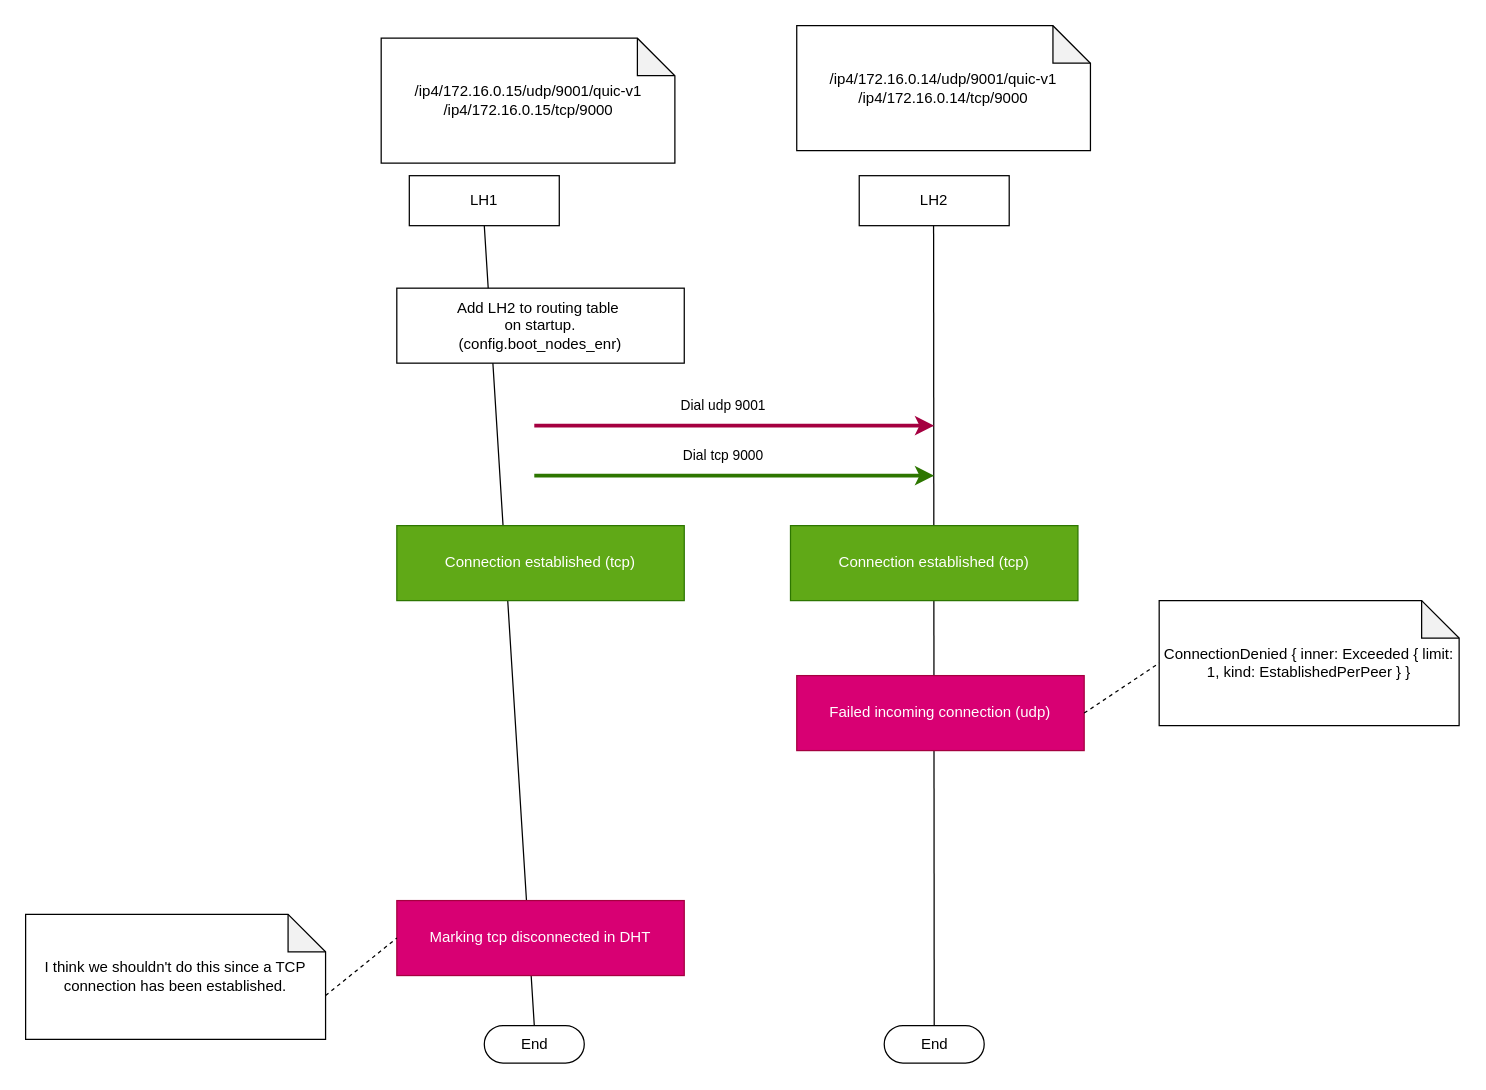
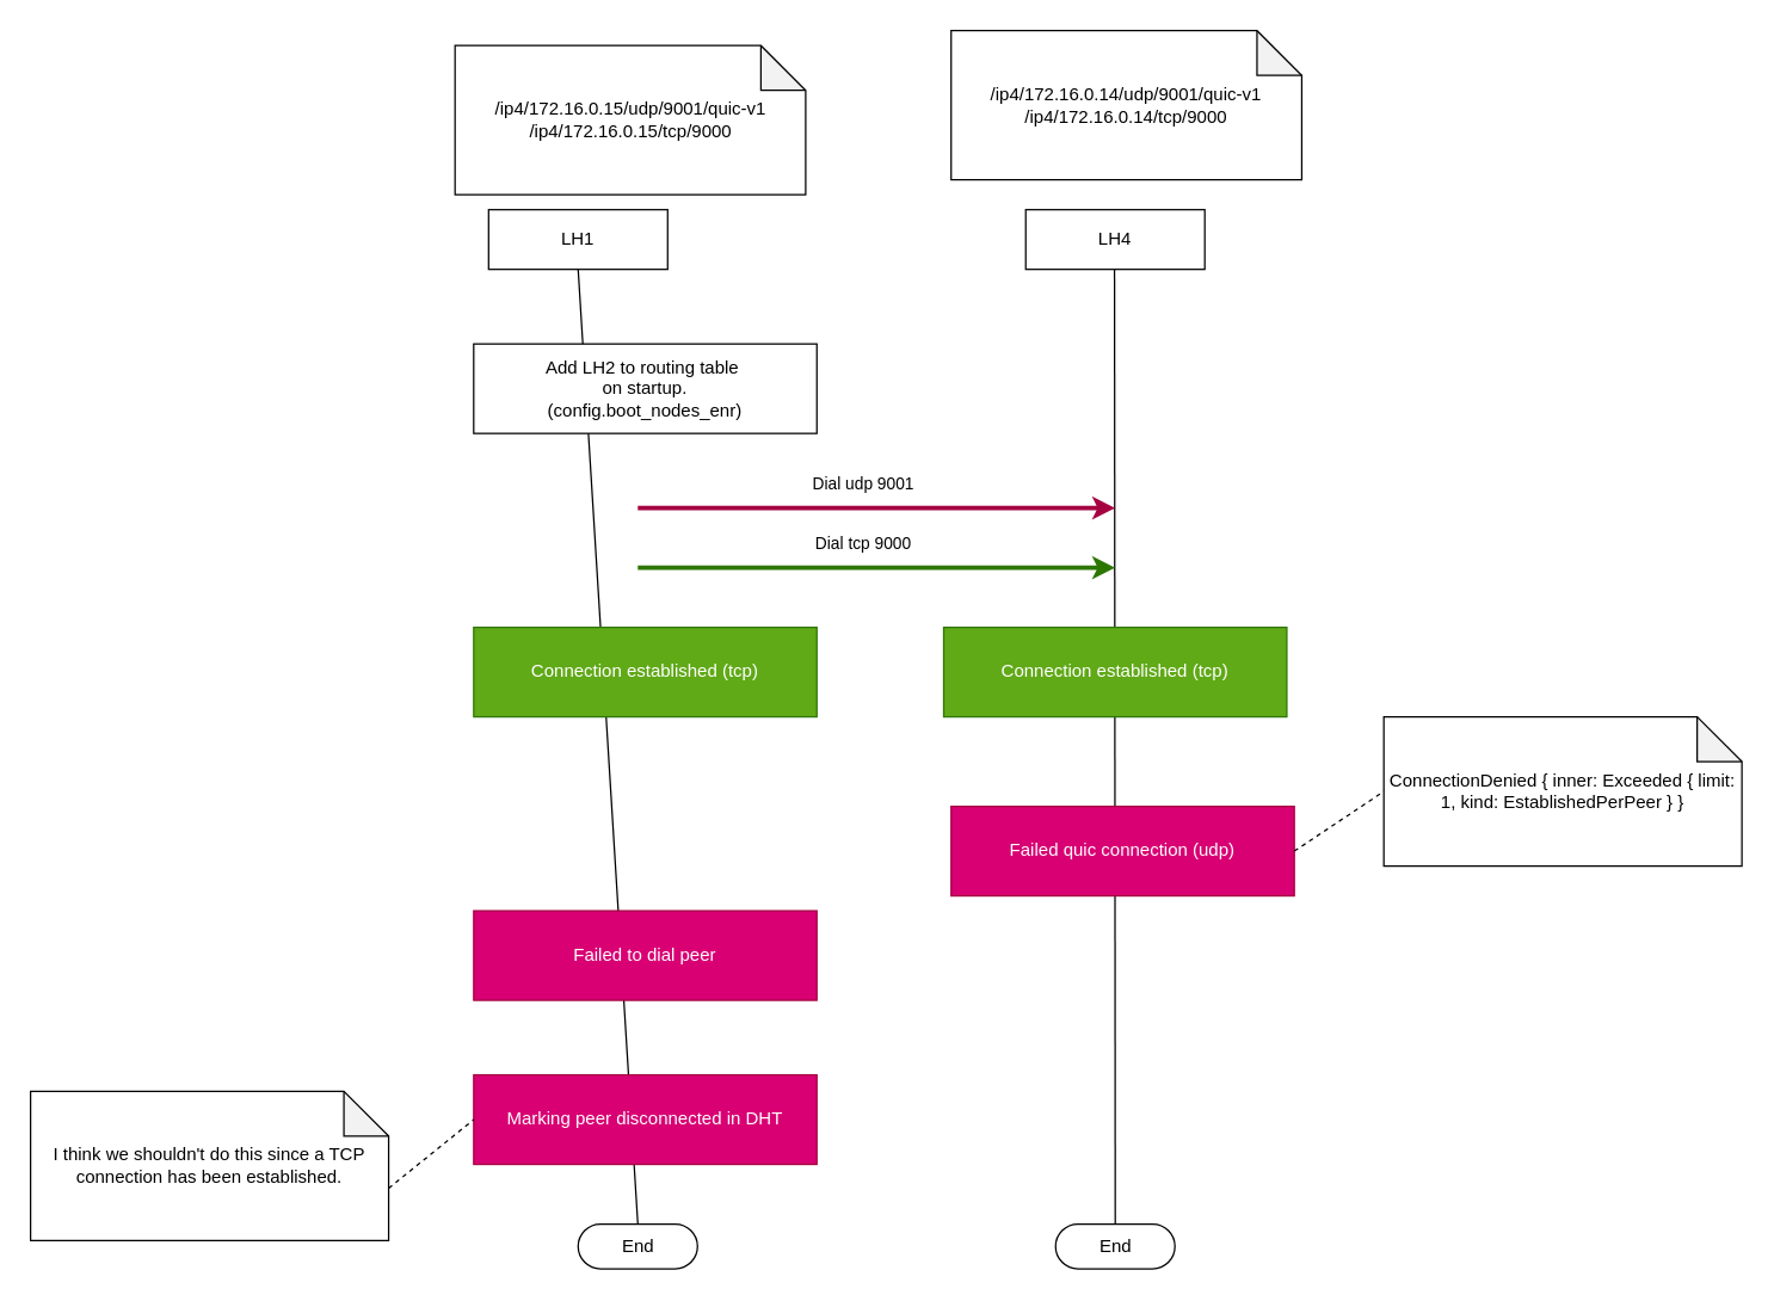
  <mxCell id="0" />
  <mxCell id="1" parent="0" />
  <mxCell id="2" value="LH1" style="rounded=0;whiteSpace=wrap;html=1;fontStyle=0" parent="1" vertex="1"><mxGeometry x="327" y="140" width="120" height="40" as="geometry" /></mxCell>
- <mxCell id="3" value="LH2" style="rounded=0;whiteSpace=wrap;html=1;fontStyle=0" parent="1" vertex="1"><mxGeometry x="687" y="140" width="120" height="40" as="geometry" /></mxCell>
+ <mxCell id="3" value="LH4" style="rounded=0;whiteSpace=wrap;html=1;fontStyle=0" parent="1" vertex="1"><mxGeometry x="687" y="140" width="120" height="40" as="geometry" /></mxCell>
  <mxCell id="4" value="" style="endArrow=none;html=1;entryX=0.5;entryY=1;entryDx=0;entryDy=0;exitX=0.5;exitY=0.5;exitDx=0;exitDy=-15;exitPerimeter=0;" parent="1" target="2" edge="1" source="10"><mxGeometry width="50" height="50" relative="1" as="geometry"><mxPoint x="427" y="580" as="sourcePoint" /><mxPoint x="477" y="290" as="targetPoint" /></mxGeometry></mxCell>
  <mxCell id="5" value="" style="endArrow=none;html=1;entryX=0.5;entryY=1;entryDx=0;entryDy=0;exitX=0.5;exitY=0.5;exitDx=0;exitDy=-15;exitPerimeter=0;" parent="1" edge="1" source="11"><mxGeometry width="50" height="50" relative="1" as="geometry"><mxPoint x="747" y="580" as="sourcePoint" /><mxPoint x="746.5" y="180" as="targetPoint" /></mxGeometry></mxCell>
  <mxCell id="6" value="" style="endArrow=classic;html=1;fillColor=#d80073;strokeColor=#A50040;strokeWidth=3;" parent="1" edge="1"><mxGeometry width="50" height="50" relative="1" as="geometry"><mxPoint x="427" y="340" as="sourcePoint" /><mxPoint x="747" y="340" as="targetPoint" /></mxGeometry></mxCell>
  <mxCell id="7" value="Dial udp 9001" style="edgeLabel;html=1;align=center;verticalAlign=middle;resizable=0;points=[];" parent="6" vertex="1" connectable="0"><mxGeometry x="-0.158" y="2" relative="1" as="geometry"><mxPoint x="15" y="-15" as="offset" /></mxGeometry></mxCell>
  <mxCell id="8" value="ConnectionDenied { inner: Exceeded { limit: 1, kind: EstablishedPerPeer } }" style="shape=note;whiteSpace=wrap;html=1;backgroundOutline=1;darkOpacity=0.05;" parent="1" vertex="1"><mxGeometry x="927" y="480" width="240" height="100" as="geometry" /></mxCell>
  <mxCell id="9" value="/ip4/172.16.0.15/udp/9001/quic-v1&lt;br&gt;/ip4/172.16.0.15/tcp/9000" style="shape=note;whiteSpace=wrap;html=1;backgroundOutline=1;darkOpacity=0.05;" parent="1" vertex="1"><mxGeometry x="304.5" y="30" width="235" height="100" as="geometry" /></mxCell>
  <mxCell id="10" value="End" style="html=1;dashed=0;whitespace=wrap;shape=mxgraph.dfd.start" parent="1" vertex="1"><mxGeometry x="387" y="820" width="80" height="30" as="geometry" /></mxCell>
  <mxCell id="11" value="End" style="html=1;dashed=0;whitespace=wrap;shape=mxgraph.dfd.start" parent="1" vertex="1"><mxGeometry x="707" y="820" width="80" height="30" as="geometry" /></mxCell>
  <mxCell id="12" value="/ip4/172.16.0.14/udp/9001/quic-v1&lt;br&gt;/ip4/172.16.0.14/tcp/9000" style="shape=note;whiteSpace=wrap;html=1;backgroundOutline=1;darkOpacity=0.05;" vertex="1" parent="1"><mxGeometry x="637" y="20" width="235" height="100" as="geometry" /></mxCell>
  <mxCell id="13" value="Add LH2 to routing table&amp;nbsp;&lt;br&gt;on startup.&lt;br&gt;(config.boot_nodes_enr)" style="rounded=0;whiteSpace=wrap;html=1;fontStyle=0" vertex="1" parent="1"><mxGeometry x="317" y="230" width="230" height="60" as="geometry" /></mxCell>
  <mxCell id="14" value="" style="endArrow=classic;html=1;fillColor=#60a917;strokeColor=#2D7600;fontStyle=1;strokeWidth=3;" edge="1" parent="1"><mxGeometry width="50" height="50" relative="1" as="geometry"><mxPoint x="427" y="380" as="sourcePoint" /><mxPoint x="747" y="380" as="targetPoint" /></mxGeometry></mxCell>
  <mxCell id="15" value="Dial tcp 9000" style="edgeLabel;html=1;align=center;verticalAlign=middle;resizable=0;points=[];" vertex="1" connectable="0" parent="14"><mxGeometry x="-0.158" y="2" relative="1" as="geometry"><mxPoint x="15" y="-15" as="offset" /></mxGeometry></mxCell>
  <mxCell id="16" value="Connection established (tcp)" style="rounded=0;whiteSpace=wrap;html=1;fontStyle=0;fillColor=#60a917;fontColor=#ffffff;strokeColor=#2D7600;" vertex="1" parent="1"><mxGeometry x="632" y="420" width="230" height="60" as="geometry" /></mxCell>
- <mxCell id="17" value="Failed incoming connection (udp)" style="rounded=0;whiteSpace=wrap;html=1;fontStyle=0;fillColor=#d80073;fontColor=#ffffff;strokeColor=#A50040;" vertex="1" parent="1"><mxGeometry x="637" y="540" width="230" height="60" as="geometry" /></mxCell>
+ <mxCell id="17" value="Failed quic connection (udp)" style="rounded=0;whiteSpace=wrap;html=1;fontStyle=0;fillColor=#d80073;fontColor=#ffffff;strokeColor=#A50040;" vertex="1" parent="1"><mxGeometry x="637" y="540" width="230" height="60" as="geometry" /></mxCell>
  <mxCell id="18" value="" style="endArrow=none;dashed=1;html=1;entryX=0;entryY=0.5;entryDx=0;entryDy=0;entryPerimeter=0;" edge="1" parent="1" target="8"><mxGeometry width="50" height="50" relative="1" as="geometry"><mxPoint x="867" y="570" as="sourcePoint" /><mxPoint x="607" y="700" as="targetPoint" /></mxGeometry></mxCell>
+ <mxCell id="19" value="Failed to dial peer" style="rounded=0;whiteSpace=wrap;html=1;fontStyle=0;fillColor=#d80073;fontColor=#ffffff;strokeColor=#A50040;" vertex="1" parent="1"><mxGeometry x="317" y="610" width="230" height="60" as="geometry" /></mxCell>
  <mxCell id="20" value="Connection established (tcp)" style="rounded=0;whiteSpace=wrap;html=1;fontStyle=0;fillColor=#60a917;fontColor=#ffffff;strokeColor=#2D7600;" vertex="1" parent="1"><mxGeometry x="317" y="420" width="230" height="60" as="geometry" /></mxCell>
- <mxCell id="21" value="Marking tcp disconnected in DHT" style="rounded=0;whiteSpace=wrap;html=1;fontStyle=0;fillColor=#d80073;fontColor=#ffffff;strokeColor=#A50040;" vertex="1" parent="1"><mxGeometry x="317" y="720" width="230" height="60" as="geometry" /></mxCell>
+ <mxCell id="21" value="Marking peer disconnected in DHT" style="rounded=0;whiteSpace=wrap;html=1;fontStyle=0;fillColor=#d80073;fontColor=#ffffff;strokeColor=#A50040;" vertex="1" parent="1"><mxGeometry x="317" y="720" width="230" height="60" as="geometry" /></mxCell>
  <mxCell id="22" value="I think we shouldn't do this since a TCP connection has been established." style="shape=note;whiteSpace=wrap;html=1;backgroundOutline=1;darkOpacity=0.05;" vertex="1" parent="1"><mxGeometry x="20" y="731" width="240" height="100" as="geometry" /></mxCell>
  <mxCell id="23" value="" style="endArrow=none;dashed=1;html=1;entryX=0;entryY=0.5;entryDx=0;entryDy=0;exitX=0;exitY=0;exitDx=240;exitDy=65;exitPerimeter=0;" edge="1" parent="1" source="22" target="21"><mxGeometry width="50" height="50" relative="1" as="geometry"><mxPoint x="877" y="580" as="sourcePoint" /><mxPoint x="937" y="540" as="targetPoint" /></mxGeometry></mxCell>
